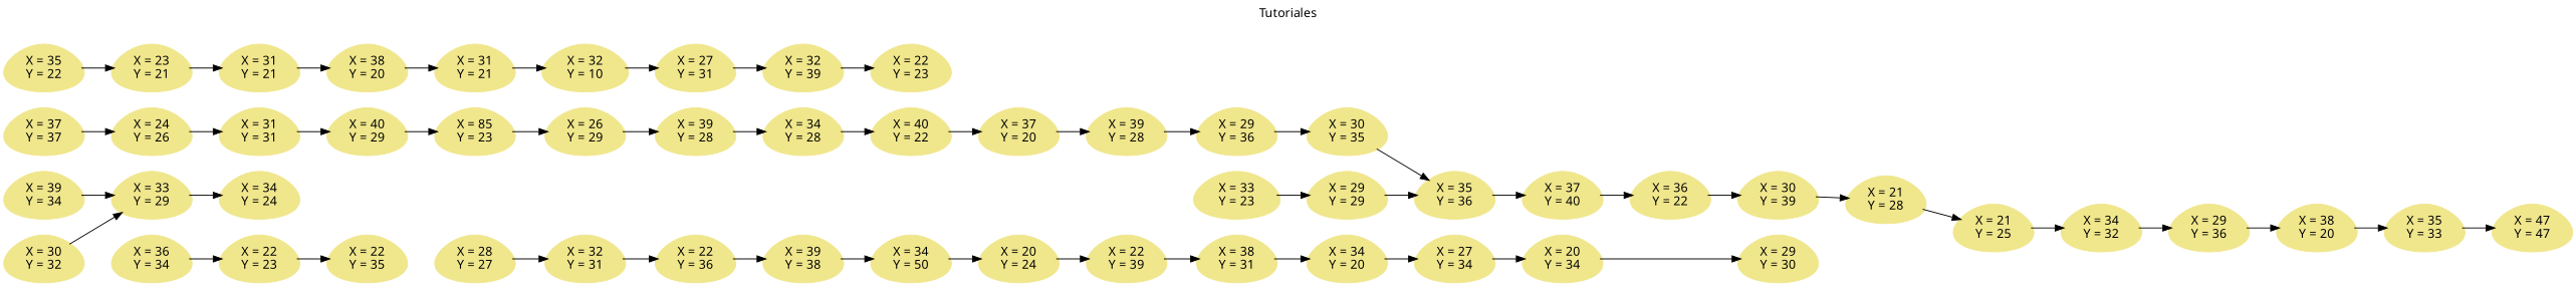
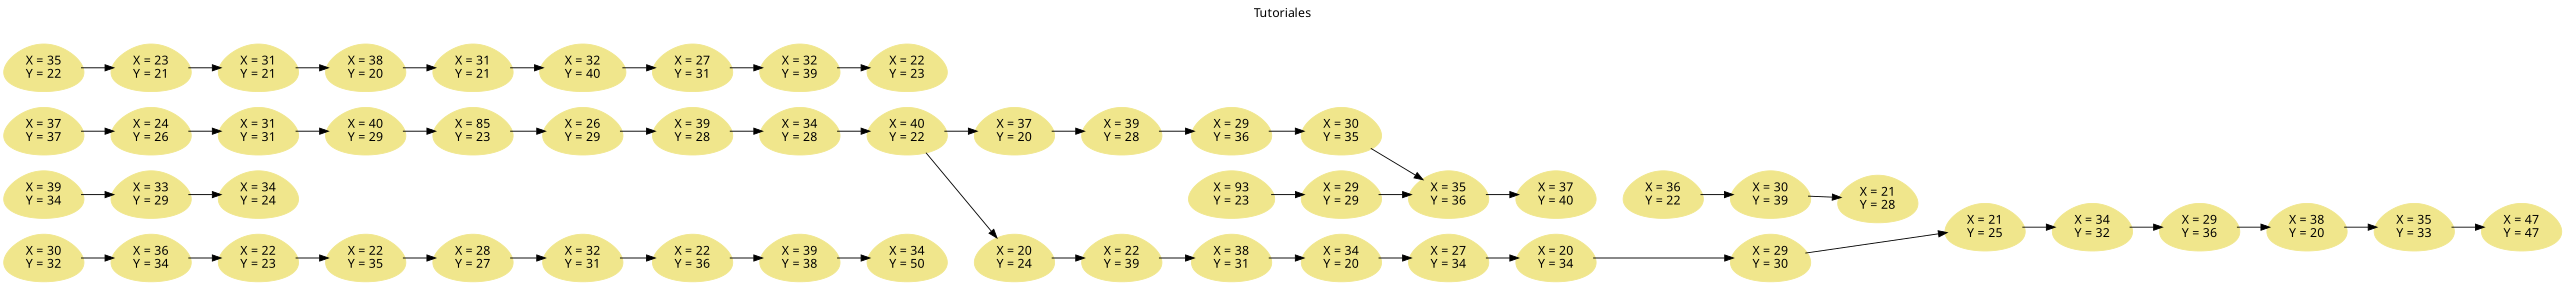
  digraph {
    fontname="Century Gothic"
    label=Tutoriales
    labelloc="t;"
    rankdir=LR
    node [color=khaki dir=both fontname="Century Gothic" shape=egg style=filled]
    n1 [label="X = 47\nY = 47"]
    n2 [label="X = 35\nY = 33"]
    n3 [label="X = 38\nY = 20"]
    n4 [label="X = 29\nY = 36"]
    n5 [label="X = 34\nY = 32"]
    n6 [label="X = 21\nY = 25"]
    n7 [label="X = 21\nY = 28"]
    n8 [label="X = 30\nY = 39"]
    n9 [label="X = 36\nY = 22"]
    n10 [label="X = 37\nY = 40"]
    n11 [label="X = 35\nY = 36"]
    n12 [label="X = 29\nY = 29"]
-   n13 [label="X = 33\nY = 23"]
+   n13 [label="X = 93\nY = 23"]
    n14 [label="X = 30\nY = 35"]
    n15 [label="X = 29\nY = 36"]
    n16 [label="X = 39\nY = 28"]
    n17 [label="X = 37\nY = 20"]
    n18 [label="X = 40\nY = 22"]
    n19 [label="X = 34\nY = 28"]
    n20 [label="X = 39\nY = 28"]
    n21 [label="X = 26\nY = 29"]
    n22 [label="X = 85\nY = 23"]
    n23 [label="X = 40\nY = 29"]
    n24 [label="X = 31\nY = 31"]
    n25 [label="X = 24\nY = 26"]
    n26 [label="X = 37\nY = 37"]
    n27 [label="X = 29\nY = 30"]
    n28 [label="X = 20\nY = 34"]
    n29 [label="X = 27\nY = 34"]
    n30 [label="X = 34\nY = 20"]
    n31 [label="X = 38\nY = 31"]
    n32 [label="X = 22\nY = 39"]
    n33 [label="X = 20\nY = 24"]
    n34 [label="X = 34\nY = 50"]
    n35 [label="X = 39\nY = 38"]
    n36 [label="X = 22\nY = 36"]
    n37 [label="X = 32\nY = 31"]
    n38 [label="X = 28\nY = 27"]
    n39 [label="X = 22\nY = 35"]
    n40 [label="X = 22\nY = 23"]
    n41 [label="X = 36\nY = 34"]
    n42 [label="X = 30\nY = 32"]
    n43 [label="X = 22\nY = 23"]
    n44 [label="X = 32\nY = 39"]
    n45 [label="X = 27\nY = 31"]
-   n46 [label="X = 32\nY = 10"]
+   n46 [label="X = 32\nY = 40"]
    n47 [label="X = 31\nY = 21"]
    n48 [label="X = 38\nY = 20"]
    n49 [label="X = 31\nY = 21"]
    n50 [label="X = 23\nY = 21"]
    n51 [label="X = 35\nY = 22"]
    n52 [label="X = 34\nY = 24"]
    n53 [label="X = 33\nY = 29"]
    n54 [label="X = 39\nY = 34"]
    n2 -> n1
    n3 -> n2
    n4 -> n3
    n5 -> n4
    n6 -> n5
-   n7 -> n6
+   n27 -> n6
    n8 -> n7
    n9 -> n8
-   n10 -> n9
    n11 -> n10
    n12 -> n11
    n13 -> n12
    n14 -> n11
    n15 -> n14
    n16 -> n15
    n17 -> n16
    n18 -> n17
    n19 -> n18
    n20 -> n19
    n21 -> n20
    n22 -> n21
    n23 -> n22
    n24 -> n23
    n25 -> n24
    n26 -> n25
    n28 -> n27
    n29 -> n28
    n30 -> n29
    n31 -> n30
    n32 -> n31
    n33 -> n32
-   n34 -> n33
+   n18 -> n33
    n35 -> n34
    n36 -> n35
    n37 -> n36
    n38 -> n37
+   n39 -> n38
    n40 -> n39
    n41 -> n40
-   n42 -> n53
+   n42 -> n41
    n44 -> n43
    n45 -> n44
    n46 -> n45
    n47 -> n46
    n48 -> n47
    n49 -> n48
    n50 -> n49
    n51 -> n50
    n53 -> n52
    n54 -> n53
  }
